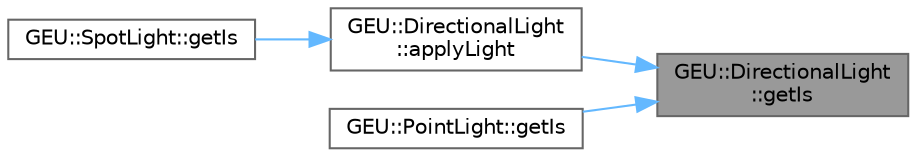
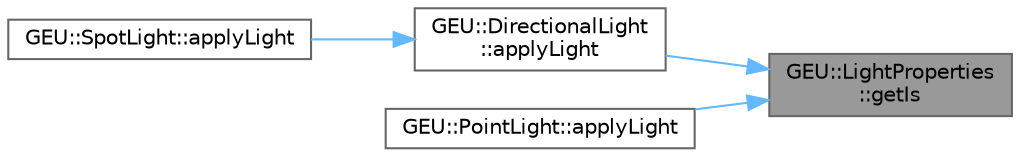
  digraph {
    rankdir=RL
    node [color=grey40 fillcolor=white fontname=Helvetica fontsize=10 shape=box style=filled]
    edge [color=steelblue1 dir=back fontname=Helvetica fontsize=10 labelfontname=Helvetica labelfontsize=10 style=solid]
-   n1 [color=gray40 fillcolor=grey60 fontcolor=black height=0.2 label="GEU::DirectionalLight\l::getIs" width=0.4]
+   n1 [color=gray40 fillcolor=grey60 fontcolor=black height=0.2 label="GEU::LightProperties\l::getIs" width=0.4]
    n2 [height=0.2 label="GEU::DirectionalLight\l::applyLight" width=0.4]
-   n3 [height=0.2 label="GEU::PointLight::getIs" width=0.4]
-   n4 [height=0.2 label="GEU::SpotLight::getIs" width=0.4]
+   n3 [height=0.2 label="GEU::PointLight::applyLight" width=0.4]
+   n4 [height=0.2 label="GEU::SpotLight::applyLight" width=0.4]
    n1 -> n2
    n1 -> n3
    n2 -> n4
  }
